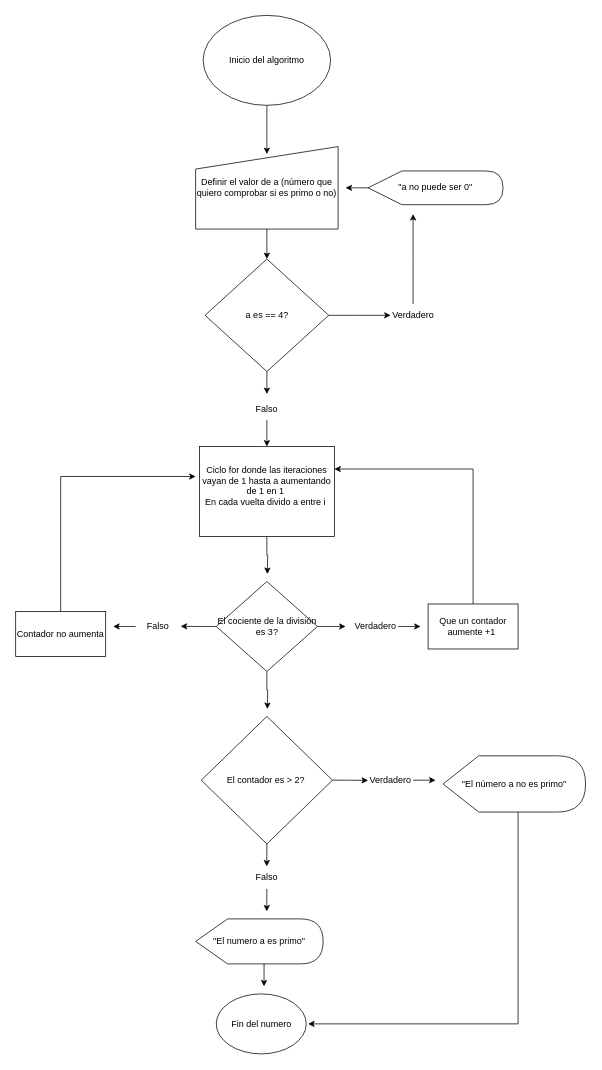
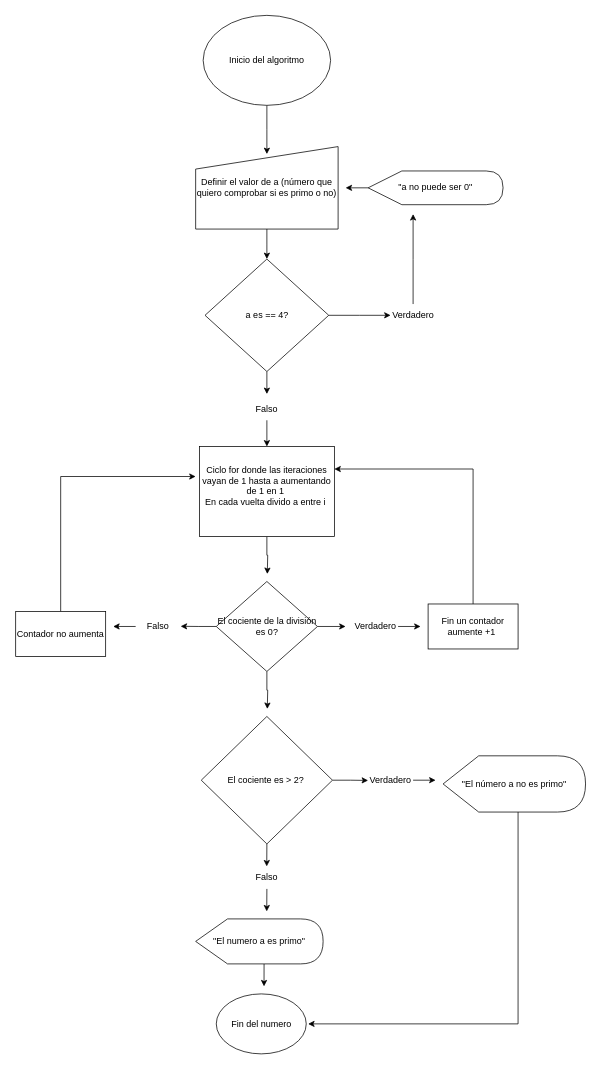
  <mxCell id="0" />
  <mxCell id="1" parent="0" />
  <mxCell id="2" style="edgeStyle=orthogonalEdgeStyle;rounded=0;orthogonalLoop=1;jettySize=auto;html=1;exitX=0.5;exitY=1;exitDx=0;exitDy=0;" edge="1" parent="1" source="3"><mxGeometry relative="1" as="geometry"><mxPoint x="355" y="205" as="targetPoint" /></mxGeometry></mxCell>
  <mxCell id="3" value="Inicio del algoritmo" style="ellipse;whiteSpace=wrap;html=1;" vertex="1" parent="1"><mxGeometry x="270" y="20" width="170" height="120" as="geometry" /></mxCell>
  <mxCell id="4" style="edgeStyle=orthogonalEdgeStyle;rounded=0;orthogonalLoop=1;jettySize=auto;html=1;exitX=0.5;exitY=1;exitDx=0;exitDy=0;" edge="1" parent="1" source="5"><mxGeometry relative="1" as="geometry"><mxPoint x="355" y="345" as="targetPoint" /></mxGeometry></mxCell>
  <mxCell id="5" value="Definir el valor de a (número que quiero comprobar si es primo o no)" style="shape=manualInput;whiteSpace=wrap;html=1;" vertex="1" parent="1"><mxGeometry x="260" y="195" width="190" height="110" as="geometry" /></mxCell>
  <mxCell id="6" style="edgeStyle=orthogonalEdgeStyle;rounded=0;orthogonalLoop=1;jettySize=auto;html=1;exitX=1;exitY=0.5;exitDx=0;exitDy=0;" edge="1" parent="1" source="8"><mxGeometry relative="1" as="geometry"><mxPoint x="520" y="420" as="targetPoint" /></mxGeometry></mxCell>
  <mxCell id="7" style="edgeStyle=orthogonalEdgeStyle;rounded=0;orthogonalLoop=1;jettySize=auto;html=1;exitX=0.5;exitY=1;exitDx=0;exitDy=0;" edge="1" parent="1" source="8"><mxGeometry relative="1" as="geometry"><mxPoint x="355" y="525" as="targetPoint" /></mxGeometry></mxCell>
  <mxCell id="8" value="a es == 4?" style="rhombus;whiteSpace=wrap;html=1;" vertex="1" parent="1"><mxGeometry x="272.5" y="345" width="165" height="150" as="geometry" /></mxCell>
  <mxCell id="9" style="edgeStyle=orthogonalEdgeStyle;rounded=0;orthogonalLoop=1;jettySize=auto;html=1;" edge="1" parent="1" source="10"><mxGeometry relative="1" as="geometry"><mxPoint x="550" y="285" as="targetPoint" /></mxGeometry></mxCell>
  <mxCell id="10" value="Verdadero" style="text;html=1;align=center;verticalAlign=middle;resizable=0;points=[];autosize=1;strokeColor=none;fillColor=none;" vertex="1" parent="1"><mxGeometry x="510" y="405" width="80" height="30" as="geometry" /></mxCell>
  <mxCell id="11" style="edgeStyle=orthogonalEdgeStyle;rounded=0;orthogonalLoop=1;jettySize=auto;html=1;exitX=0;exitY=0.5;exitDx=0;exitDy=0;exitPerimeter=0;" edge="1" parent="1" source="12"><mxGeometry relative="1" as="geometry"><mxPoint x="460" y="250" as="targetPoint" /></mxGeometry></mxCell>
  <mxCell id="12" value="&quot;a no puede ser 0&quot;" style="shape=display;whiteSpace=wrap;html=1;" vertex="1" parent="1"><mxGeometry x="490" y="227.5" width="180" height="45" as="geometry" /></mxCell>
  <mxCell id="13" style="edgeStyle=orthogonalEdgeStyle;rounded=0;orthogonalLoop=1;jettySize=auto;html=1;exitX=0.5;exitY=1;exitDx=0;exitDy=0;" edge="1" parent="1" source="14"><mxGeometry relative="1" as="geometry"><mxPoint x="355" y="595" as="targetPoint" /></mxGeometry></mxCell>
  <mxCell id="14" value="Falso" style="text;html=1;align=center;verticalAlign=middle;whiteSpace=wrap;rounded=0;" vertex="1" parent="1"><mxGeometry x="325" y="530" width="60" height="30" as="geometry" /></mxCell>
  <mxCell id="15" style="edgeStyle=orthogonalEdgeStyle;rounded=0;orthogonalLoop=1;jettySize=auto;html=1;exitX=0.5;exitY=1;exitDx=0;exitDy=0;" edge="1" parent="1" source="16"><mxGeometry relative="1" as="geometry"><mxPoint x="355.556" y="765" as="targetPoint" /></mxGeometry></mxCell>
  <mxCell id="16" value="Ciclo for donde las iteraciones vayan de 1 hasta a aumentando de 1 en 1&amp;nbsp;&lt;div&gt;En cada vuelta divido a entre i&amp;nbsp;&lt;/div&gt;&lt;div&gt;&lt;br&gt;&lt;/div&gt;" style="rounded=0;whiteSpace=wrap;html=1;" vertex="1" parent="1"><mxGeometry x="265" y="595" width="180" height="120" as="geometry" /></mxCell>
  <mxCell id="17" style="edgeStyle=orthogonalEdgeStyle;rounded=0;orthogonalLoop=1;jettySize=auto;html=1;exitX=0;exitY=0.5;exitDx=0;exitDy=0;" edge="1" parent="1" source="20"><mxGeometry relative="1" as="geometry"><mxPoint x="240" y="834.778" as="targetPoint" /></mxGeometry></mxCell>
  <mxCell id="18" style="edgeStyle=orthogonalEdgeStyle;rounded=0;orthogonalLoop=1;jettySize=auto;html=1;exitX=1;exitY=0.5;exitDx=0;exitDy=0;" edge="1" parent="1" source="20"><mxGeometry relative="1" as="geometry"><mxPoint x="460" y="834.778" as="targetPoint" /></mxGeometry></mxCell>
  <mxCell id="19" style="edgeStyle=orthogonalEdgeStyle;rounded=0;orthogonalLoop=1;jettySize=auto;html=1;exitX=0.5;exitY=1;exitDx=0;exitDy=0;" edge="1" parent="1" source="20"><mxGeometry relative="1" as="geometry"><mxPoint x="355.556" y="945" as="targetPoint" /></mxGeometry></mxCell>
- <mxCell id="20" value="El cociente de la división es 3?" style="rhombus;whiteSpace=wrap;html=1;" vertex="1" parent="1"><mxGeometry x="287.5" y="775" width="135" height="120" as="geometry" /></mxCell>
+ <mxCell id="20" value="El cociente de la división es 0?" style="rhombus;whiteSpace=wrap;html=1;" vertex="1" parent="1"><mxGeometry x="287.5" y="775" width="135" height="120" as="geometry" /></mxCell>
  <mxCell id="21" style="edgeStyle=orthogonalEdgeStyle;rounded=0;orthogonalLoop=1;jettySize=auto;html=1;exitX=1;exitY=0.5;exitDx=0;exitDy=0;" edge="1" parent="1" source="22"><mxGeometry relative="1" as="geometry"><mxPoint x="560" y="834.778" as="targetPoint" /></mxGeometry></mxCell>
  <mxCell id="22" value="Verdadero" style="text;html=1;align=center;verticalAlign=middle;whiteSpace=wrap;rounded=0;" vertex="1" parent="1"><mxGeometry x="470" y="820" width="60" height="30" as="geometry" /></mxCell>
  <mxCell id="23" style="edgeStyle=orthogonalEdgeStyle;rounded=0;orthogonalLoop=1;jettySize=auto;html=1;exitX=0;exitY=0.5;exitDx=0;exitDy=0;" edge="1" parent="1" source="24"><mxGeometry relative="1" as="geometry"><mxPoint x="150" y="834.778" as="targetPoint" /></mxGeometry></mxCell>
  <mxCell id="24" value="Falso" style="text;html=1;align=center;verticalAlign=middle;whiteSpace=wrap;rounded=0;" vertex="1" parent="1"><mxGeometry x="180" y="820" width="60" height="30" as="geometry" /></mxCell>
  <mxCell id="25" style="edgeStyle=orthogonalEdgeStyle;rounded=0;orthogonalLoop=1;jettySize=auto;html=1;exitX=0.5;exitY=0;exitDx=0;exitDy=0;" edge="1" parent="1" source="26"><mxGeometry relative="1" as="geometry"><mxPoint x="260" y="635" as="targetPoint" /><Array as="points"><mxPoint x="80" y="635" /></Array></mxGeometry></mxCell>
  <mxCell id="26" value="Contador no aumenta" style="rounded=0;whiteSpace=wrap;html=1;" vertex="1" parent="1"><mxGeometry x="20" y="815" width="120" height="60" as="geometry" /></mxCell>
  <mxCell id="27" style="edgeStyle=none;rounded=0;orthogonalLoop=1;jettySize=auto;html=1;exitX=0.5;exitY=0;exitDx=0;exitDy=0;entryX=1;entryY=0.25;entryDx=0;entryDy=0;" edge="1" parent="1" source="28" target="16"><mxGeometry relative="1" as="geometry"><mxPoint x="630" y="625" as="targetPoint" /><Array as="points"><mxPoint x="630" y="625" /></Array></mxGeometry></mxCell>
- <mxCell id="28" value="Que un contador aumente +1&amp;nbsp;" style="rounded=0;whiteSpace=wrap;html=1;" vertex="1" parent="1"><mxGeometry x="570" y="805" width="120" height="60" as="geometry" /></mxCell>
+ <mxCell id="28" value="Fin un contador aumente +1&amp;nbsp;" style="rounded=0;whiteSpace=wrap;html=1;" vertex="1" parent="1"><mxGeometry x="570" y="805" width="120" height="60" as="geometry" /></mxCell>
  <mxCell id="29" style="edgeStyle=orthogonalEdgeStyle;rounded=0;orthogonalLoop=1;jettySize=auto;html=1;exitX=1;exitY=0.5;exitDx=0;exitDy=0;" edge="1" parent="1" source="31"><mxGeometry relative="1" as="geometry"><mxPoint x="490" y="1040.333" as="targetPoint" /></mxGeometry></mxCell>
  <mxCell id="30" style="edgeStyle=none;rounded=0;orthogonalLoop=1;jettySize=auto;html=1;exitX=0.5;exitY=1;exitDx=0;exitDy=0;" edge="1" parent="1" source="31"><mxGeometry relative="1" as="geometry"><mxPoint x="354.818" y="1155" as="targetPoint" /></mxGeometry></mxCell>
- <mxCell id="31" value="El contador es &amp;gt; 2?&amp;nbsp;" style="rhombus;whiteSpace=wrap;html=1;" vertex="1" parent="1"><mxGeometry x="267.5" y="955" width="175" height="170" as="geometry" /></mxCell>
+ <mxCell id="31" value="El cociente es &amp;gt; 2?&amp;nbsp;" style="rhombus;whiteSpace=wrap;html=1;" vertex="1" parent="1"><mxGeometry x="267.5" y="955" width="175" height="170" as="geometry" /></mxCell>
  <mxCell id="32" style="edgeStyle=orthogonalEdgeStyle;rounded=0;orthogonalLoop=1;jettySize=auto;html=1;exitX=1;exitY=0.5;exitDx=0;exitDy=0;" edge="1" parent="1" source="33"><mxGeometry relative="1" as="geometry"><mxPoint x="580" y="1040.333" as="targetPoint" /></mxGeometry></mxCell>
  <mxCell id="33" value="Verdadero" style="text;html=1;align=center;verticalAlign=middle;whiteSpace=wrap;rounded=0;" vertex="1" parent="1"><mxGeometry x="490" y="1025" width="60" height="30" as="geometry" /></mxCell>
  <mxCell id="34" style="edgeStyle=none;rounded=0;orthogonalLoop=1;jettySize=auto;html=1;exitX=0.5;exitY=1;exitDx=0;exitDy=0;" edge="1" parent="1" source="35"><mxGeometry relative="1" as="geometry"><mxPoint x="354.818" y="1215" as="targetPoint" /></mxGeometry></mxCell>
  <mxCell id="35" value="Falso" style="text;html=1;align=center;verticalAlign=middle;whiteSpace=wrap;rounded=0;" vertex="1" parent="1"><mxGeometry x="325" y="1155" width="60" height="30" as="geometry" /></mxCell>
  <mxCell id="36" style="edgeStyle=none;rounded=0;orthogonalLoop=1;jettySize=auto;html=1;exitX=0;exitY=0;exitDx=91.25;exitDy=60.0;exitPerimeter=0;" edge="1" parent="1" source="37"><mxGeometry relative="1" as="geometry"><mxPoint x="351.182" y="1315" as="targetPoint" /></mxGeometry></mxCell>
  <mxCell id="37" value="&quot;El numero a es primo&quot;" style="shape=display;whiteSpace=wrap;html=1;" vertex="1" parent="1"><mxGeometry x="260" y="1225" width="170" height="60" as="geometry" /></mxCell>
  <mxCell id="38" style="edgeStyle=none;rounded=0;orthogonalLoop=1;jettySize=auto;html=1;exitX=0;exitY=0;exitDx=100;exitDy=75;exitPerimeter=0;" edge="1" parent="1" source="39"><mxGeometry relative="1" as="geometry"><mxPoint x="410" y="1365" as="targetPoint" /><Array as="points"><mxPoint x="690" y="1365" /></Array></mxGeometry></mxCell>
  <mxCell id="39" value="&quot;El número a no es primo&quot;" style="shape=display;whiteSpace=wrap;html=1;" vertex="1" parent="1"><mxGeometry x="590" y="1007.5" width="190" height="75" as="geometry" /></mxCell>
  <mxCell id="40" value="Fin del numero" style="ellipse;whiteSpace=wrap;html=1;" vertex="1" parent="1"><mxGeometry x="287.5" y="1325" width="120" height="80" as="geometry" /></mxCell>
